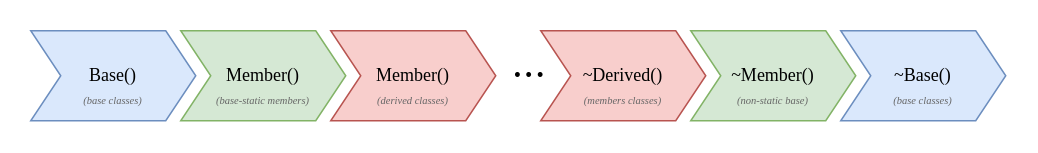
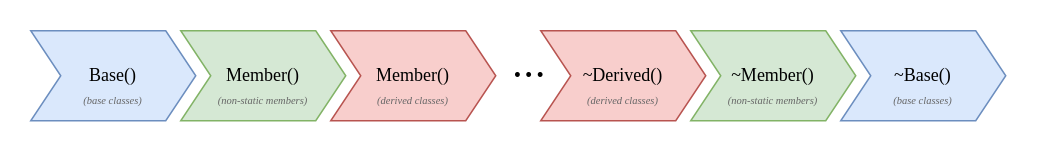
  <mxCell id="0" />
  <mxCell id="1" parent="0" />
  <mxCell id="2" value="" style="group;fontStyle=1" parent="1" vertex="1" connectable="0"><mxGeometry x="20" y="20" width="650" height="60" as="geometry" /></mxCell>
  <mxCell id="3" value="&lt;font data-font-src=&quot;https://fonts.googleapis.com/css?family=Inconsolata&quot; face=&quot;Inconsolata&quot;&gt;&lt;br&gt;Base()&lt;br&gt;&lt;i style=&quot;color: rgb(102 , 102 , 102) ; font-family: &amp;#34;ubuntu&amp;#34; ; font-size: 7px&quot;&gt;(base classes)&lt;/i&gt;&lt;br&gt;&lt;/font&gt;" style="shape=step;perimeter=stepPerimeter;whiteSpace=wrap;html=1;fixedSize=1;fillColor=#dae8fc;strokeColor=#6c8ebf;" parent="2" vertex="1"><mxGeometry width="110" height="60" as="geometry" /></mxCell>
- <mxCell id="4" value="&lt;font data-font-src=&quot;https://fonts.googleapis.com/css?family=Inconsolata&quot;&gt;&lt;br&gt;&lt;font face=&quot;Inconsolata&quot;&gt;Member()&lt;/font&gt;&lt;br&gt;&lt;font face=&quot;Ubuntu&quot; data-font-src=&quot;https://fonts.googleapis.com/css?family=Ubuntu&quot; style=&quot;font-size: 7px&quot; color=&quot;#666666&quot;&gt;&lt;i&gt;(base-static members)&lt;/i&gt;&lt;/font&gt;&lt;br&gt;&lt;/font&gt;" style="shape=step;perimeter=stepPerimeter;whiteSpace=wrap;html=1;fixedSize=1;fillColor=#d5e8d4;strokeColor=#82b366;" parent="2" vertex="1"><mxGeometry x="100" width="110" height="60" as="geometry" /></mxCell>
+ <mxCell id="4" value="&lt;font data-font-src=&quot;https://fonts.googleapis.com/css?family=Inconsolata&quot;&gt;&lt;br&gt;&lt;font face=&quot;Inconsolata&quot;&gt;Member()&lt;/font&gt;&lt;br&gt;&lt;font face=&quot;Ubuntu&quot; data-font-src=&quot;https://fonts.googleapis.com/css?family=Ubuntu&quot; style=&quot;font-size: 7px&quot; color=&quot;#666666&quot;&gt;&lt;i&gt;(non-static members)&lt;/i&gt;&lt;/font&gt;&lt;br&gt;&lt;/font&gt;" style="shape=step;perimeter=stepPerimeter;whiteSpace=wrap;html=1;fixedSize=1;fillColor=#d5e8d4;strokeColor=#82b366;" parent="2" vertex="1"><mxGeometry x="100" width="110" height="60" as="geometry" /></mxCell>
  <mxCell id="5" value="&lt;font data-font-src=&quot;https://fonts.googleapis.com/css?family=Inconsolata&quot; face=&quot;Inconsolata&quot;&gt;&lt;br&gt;Member()&lt;br&gt;&lt;i style=&quot;color: rgb(102 , 102 , 102) ; font-family: &amp;#34;ubuntu&amp;#34; ; font-size: 7px&quot;&gt;(derived classes)&lt;/i&gt;&lt;br&gt;&lt;/font&gt;" style="shape=step;perimeter=stepPerimeter;whiteSpace=wrap;html=1;fixedSize=1;fillColor=#f8cecc;strokeColor=#b85450;" parent="2" vertex="1"><mxGeometry x="200" width="110" height="60" as="geometry" /></mxCell>
  <mxCell id="6" value="&lt;br style=&quot;font-family: &amp;#34;inconsolata&amp;#34;&quot;&gt;&lt;span style=&quot;font-family: &amp;#34;inconsolata&amp;#34;&quot;&gt;~Base()&lt;/span&gt;&lt;br style=&quot;font-family: &amp;#34;inconsolata&amp;#34;&quot;&gt;&lt;i style=&quot;color: rgb(102 , 102 , 102) ; font-family: &amp;#34;ubuntu&amp;#34; ; font-size: 7px&quot;&gt;(base classes)&lt;/i&gt;" style="shape=step;perimeter=stepPerimeter;whiteSpace=wrap;html=1;fixedSize=1;fillColor=#dae8fc;strokeColor=#6c8ebf;" parent="2" vertex="1"><mxGeometry x="540" width="110" height="60" as="geometry" /></mxCell>
- <mxCell id="7" value="&lt;br&gt;&lt;font face=&quot;Inconsolata&quot;&gt;~Member()&lt;/font&gt;&lt;br&gt;&lt;font face=&quot;Ubuntu&quot; data-font-src=&quot;https://fonts.googleapis.com/css?family=Ubuntu&quot; color=&quot;#666666&quot; style=&quot;font-size: 7px&quot;&gt;&lt;i&gt;(non-static base)&lt;/i&gt;&lt;/font&gt;" style="shape=step;perimeter=stepPerimeter;whiteSpace=wrap;html=1;fixedSize=1;fillColor=#d5e8d4;strokeColor=#82b366;" parent="2" vertex="1"><mxGeometry x="440" width="110" height="60" as="geometry" /></mxCell>
- <mxCell id="8" value="&lt;br style=&quot;font-family: &amp;#34;inconsolata&amp;#34;&quot;&gt;&lt;span style=&quot;font-family: &amp;#34;inconsolata&amp;#34;&quot;&gt;~Derived()&lt;/span&gt;&lt;br style=&quot;font-family: &amp;#34;inconsolata&amp;#34;&quot;&gt;&lt;i style=&quot;color: rgb(102 , 102 , 102) ; font-family: &amp;#34;ubuntu&amp;#34; ; font-size: 7px&quot;&gt;(members classes)&lt;/i&gt;" style="shape=step;perimeter=stepPerimeter;whiteSpace=wrap;html=1;fixedSize=1;fillColor=#f8cecc;strokeColor=#b85450;sketch=0;rounded=0;shadow=0;" parent="2" vertex="1"><mxGeometry x="340" width="110" height="60" as="geometry" /></mxCell>
+ <mxCell id="7" value="&lt;br&gt;&lt;font face=&quot;Inconsolata&quot;&gt;~Member()&lt;/font&gt;&lt;br&gt;&lt;font face=&quot;Ubuntu&quot; data-font-src=&quot;https://fonts.googleapis.com/css?family=Ubuntu&quot; color=&quot;#666666&quot; style=&quot;font-size: 7px&quot;&gt;&lt;i&gt;(non-static members)&lt;/i&gt;&lt;/font&gt;" style="shape=step;perimeter=stepPerimeter;whiteSpace=wrap;html=1;fixedSize=1;fillColor=#d5e8d4;strokeColor=#82b366;" parent="2" vertex="1"><mxGeometry x="440" width="110" height="60" as="geometry" /></mxCell>
+ <mxCell id="8" value="&lt;br style=&quot;font-family: &amp;#34;inconsolata&amp;#34;&quot;&gt;&lt;span style=&quot;font-family: &amp;#34;inconsolata&amp;#34;&quot;&gt;~Derived()&lt;/span&gt;&lt;br style=&quot;font-family: &amp;#34;inconsolata&amp;#34;&quot;&gt;&lt;i style=&quot;color: rgb(102 , 102 , 102) ; font-family: &amp;#34;ubuntu&amp;#34; ; font-size: 7px&quot;&gt;(derived classes)&lt;/i&gt;" style="shape=step;perimeter=stepPerimeter;whiteSpace=wrap;html=1;fixedSize=1;fillColor=#f8cecc;strokeColor=#b85450;sketch=0;rounded=0;shadow=0;" parent="2" vertex="1"><mxGeometry x="340" width="110" height="60" as="geometry" /></mxCell>
  <mxCell id="9" value="• • •" style="text;html=1;align=center;verticalAlign=middle;resizable=0;points=[];autosize=1;" parent="2" vertex="1"><mxGeometry x="317" y="20" width="30" height="20" as="geometry" /></mxCell>
